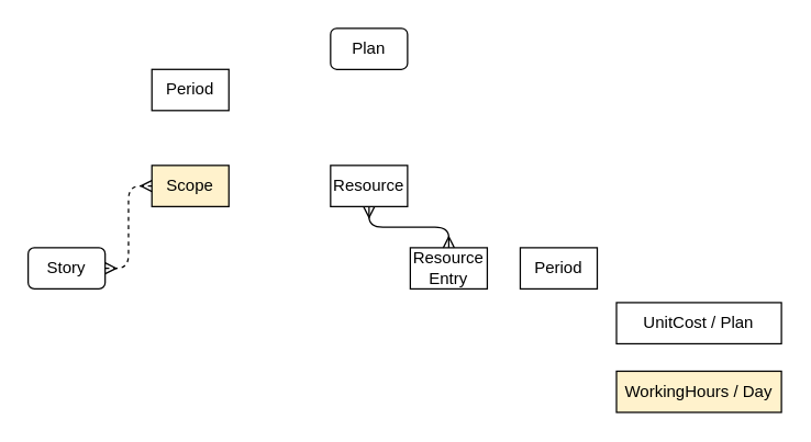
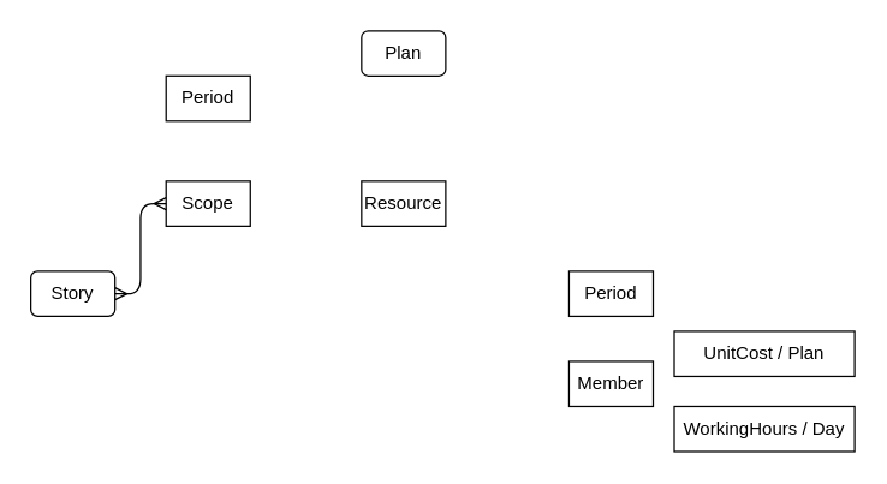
  <mxCell id="0" />
  <mxCell id="1" parent="0" />
- <mxCell id="2" value="Scope" style="rounded=0;whiteSpace=wrap;html=1;fillColor=#fff2cc;" vertex="1" parent="1"><mxGeometry x="110" y="120" width="56" height="30" as="geometry" /></mxCell>
+ <mxCell id="2" value="Scope" style="rounded=0;whiteSpace=wrap;html=1;" vertex="1" parent="1"><mxGeometry x="110" y="120" width="56" height="30" as="geometry" /></mxCell>
  <mxCell id="3" value="Story" style="whiteSpace=wrap;html=1;rounded=1;" vertex="1" parent="1"><mxGeometry x="20" y="180" width="56" height="30" as="geometry" /></mxCell>
  <mxCell id="4" value="Resource" style="rounded=0;whiteSpace=wrap;html=1;" vertex="1" parent="1"><mxGeometry x="240" y="120" width="56" height="30" as="geometry" /></mxCell>
  <mxCell id="5" value="Period" style="rounded=0;whiteSpace=wrap;html=1;" vertex="1" parent="1"><mxGeometry x="110" y="50" width="56" height="30" as="geometry" /></mxCell>
+ <mxCell id="6" value="Member" style="rounded=0;whiteSpace=wrap;html=1;" vertex="1" parent="1"><mxGeometry x="378" y="240" width="56" height="30" as="geometry" /></mxCell>
  <mxCell id="7" value="UnitCost / Plan" style="rounded=0;whiteSpace=wrap;html=1;" vertex="1" parent="1"><mxGeometry x="448" y="220" width="120" height="30" as="geometry" /></mxCell>
- <mxCell id="8" value="WorkingHours / Day" style="rounded=0;whiteSpace=wrap;html=1;fillColor=#fff2cc;" vertex="1" parent="1"><mxGeometry x="448" y="270" width="120" height="30" as="geometry" /></mxCell>
- <mxCell id="9" value="" style="fontSize=12;html=1;endArrow=ERmany;startArrow=ERmany;exitX=1;exitY=0.5;exitDx=0;exitDy=0;entryX=0;entryY=0.5;entryDx=0;entryDy=0;edgeStyle=orthogonalEdgeStyle;dashed=1;" edge="1" parent="1" source="3" target="2"><mxGeometry width="100" height="100" relative="1" as="geometry"><mxPoint x="150" y="260" as="sourcePoint" /><mxPoint x="138" y="150" as="targetPoint" /></mxGeometry></mxCell>
- <mxCell id="10" value="Resource&lt;br&gt;Entry" style="rounded=0;whiteSpace=wrap;html=1;" vertex="1" parent="1"><mxGeometry x="298" y="180" width="56" height="30" as="geometry" /></mxCell>
+ <mxCell id="8" value="WorkingHours / Day" style="rounded=0;whiteSpace=wrap;html=1;" vertex="1" parent="1"><mxGeometry x="448" y="270" width="120" height="30" as="geometry" /></mxCell>
+ <mxCell id="9" value="" style="fontSize=12;html=1;endArrow=ERmany;startArrow=ERmany;exitX=1;exitY=0.5;exitDx=0;exitDy=0;entryX=0;entryY=0.5;entryDx=0;entryDy=0;edgeStyle=orthogonalEdgeStyle;" edge="1" parent="1" source="3" target="2"><mxGeometry width="100" height="100" relative="1" as="geometry"><mxPoint x="150" y="260" as="sourcePoint" /><mxPoint x="138" y="150" as="targetPoint" /></mxGeometry></mxCell>
  <mxCell id="11" value="Period" style="rounded=0;whiteSpace=wrap;html=1;" vertex="1" parent="1"><mxGeometry x="378" y="180" width="56" height="30" as="geometry" /></mxCell>
  <mxCell id="12" value="Plan" style="whiteSpace=wrap;html=1;rounded=1;" vertex="1" parent="1"><mxGeometry x="240" y="20" width="56" height="30" as="geometry" /></mxCell>
- <mxCell id="13" value="" style="fontSize=12;html=1;endArrow=ERmany;startArrow=ERmany;entryX=0.5;entryY=1;entryDx=0;entryDy=0;exitX=0.5;exitY=0;exitDx=0;exitDy=0;edgeStyle=orthogonalEdgeStyle;" edge="1" parent="1" source="10" target="4"><mxGeometry width="100" height="100" relative="1" as="geometry"><mxPoint x="150" y="260" as="sourcePoint" /><mxPoint x="250" y="160" as="targetPoint" /></mxGeometry></mxCell>
